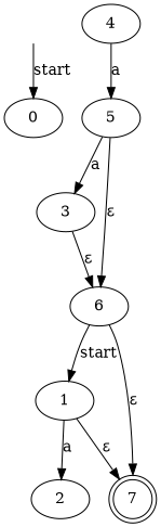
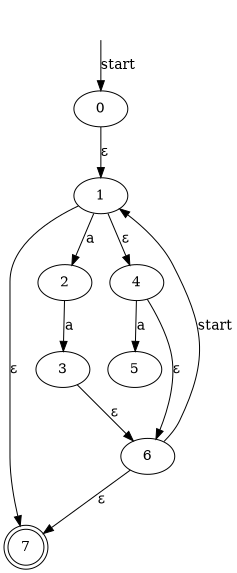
  digraph {
    "" [shape=none style=invisible]
    0
    n3 [label=1]
    n4 [label=7 shape=doublecircle]
    n5 [label=2]
    n6 [label=4]
    n7 [label=3]
    n8 [label=5]
    n9 [label=6]
    "" -> 0 [label=start]
+   0 -> n3 [label="ε"]
    n3 -> n4 [label="ε"]
    n3 -> n5 [label=a]
-   n8 -> n7 [label=a]
+   n3 -> n6 [label="ε"]
+   n5 -> n7 [label=a]
    n6 -> n8 [label=a]
    n7 -> n9 [label="ε"]
-   n8 -> n9 [label="ε"]
+   n6 -> n9 [label="ε"]
    n9 -> n3 [label=start]
    n9 -> n4 [label="ε"]
  }
